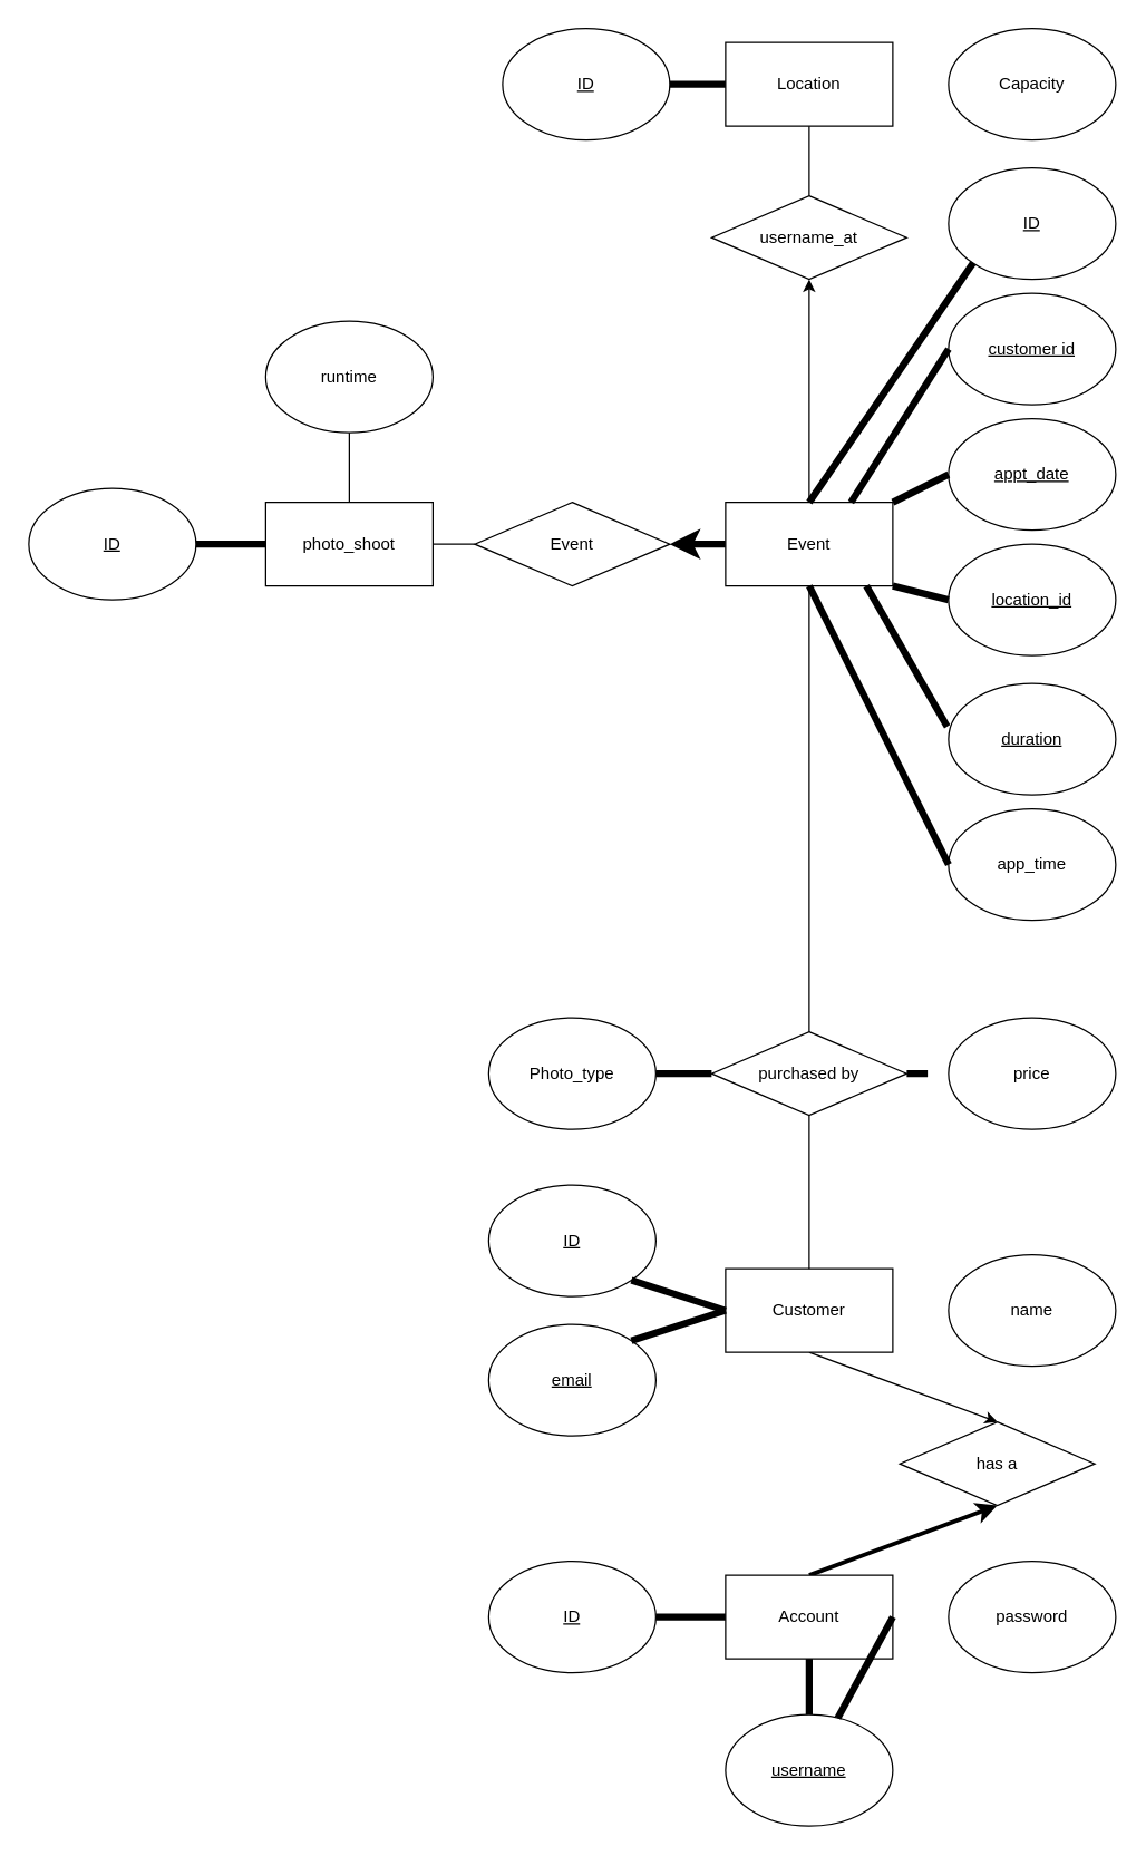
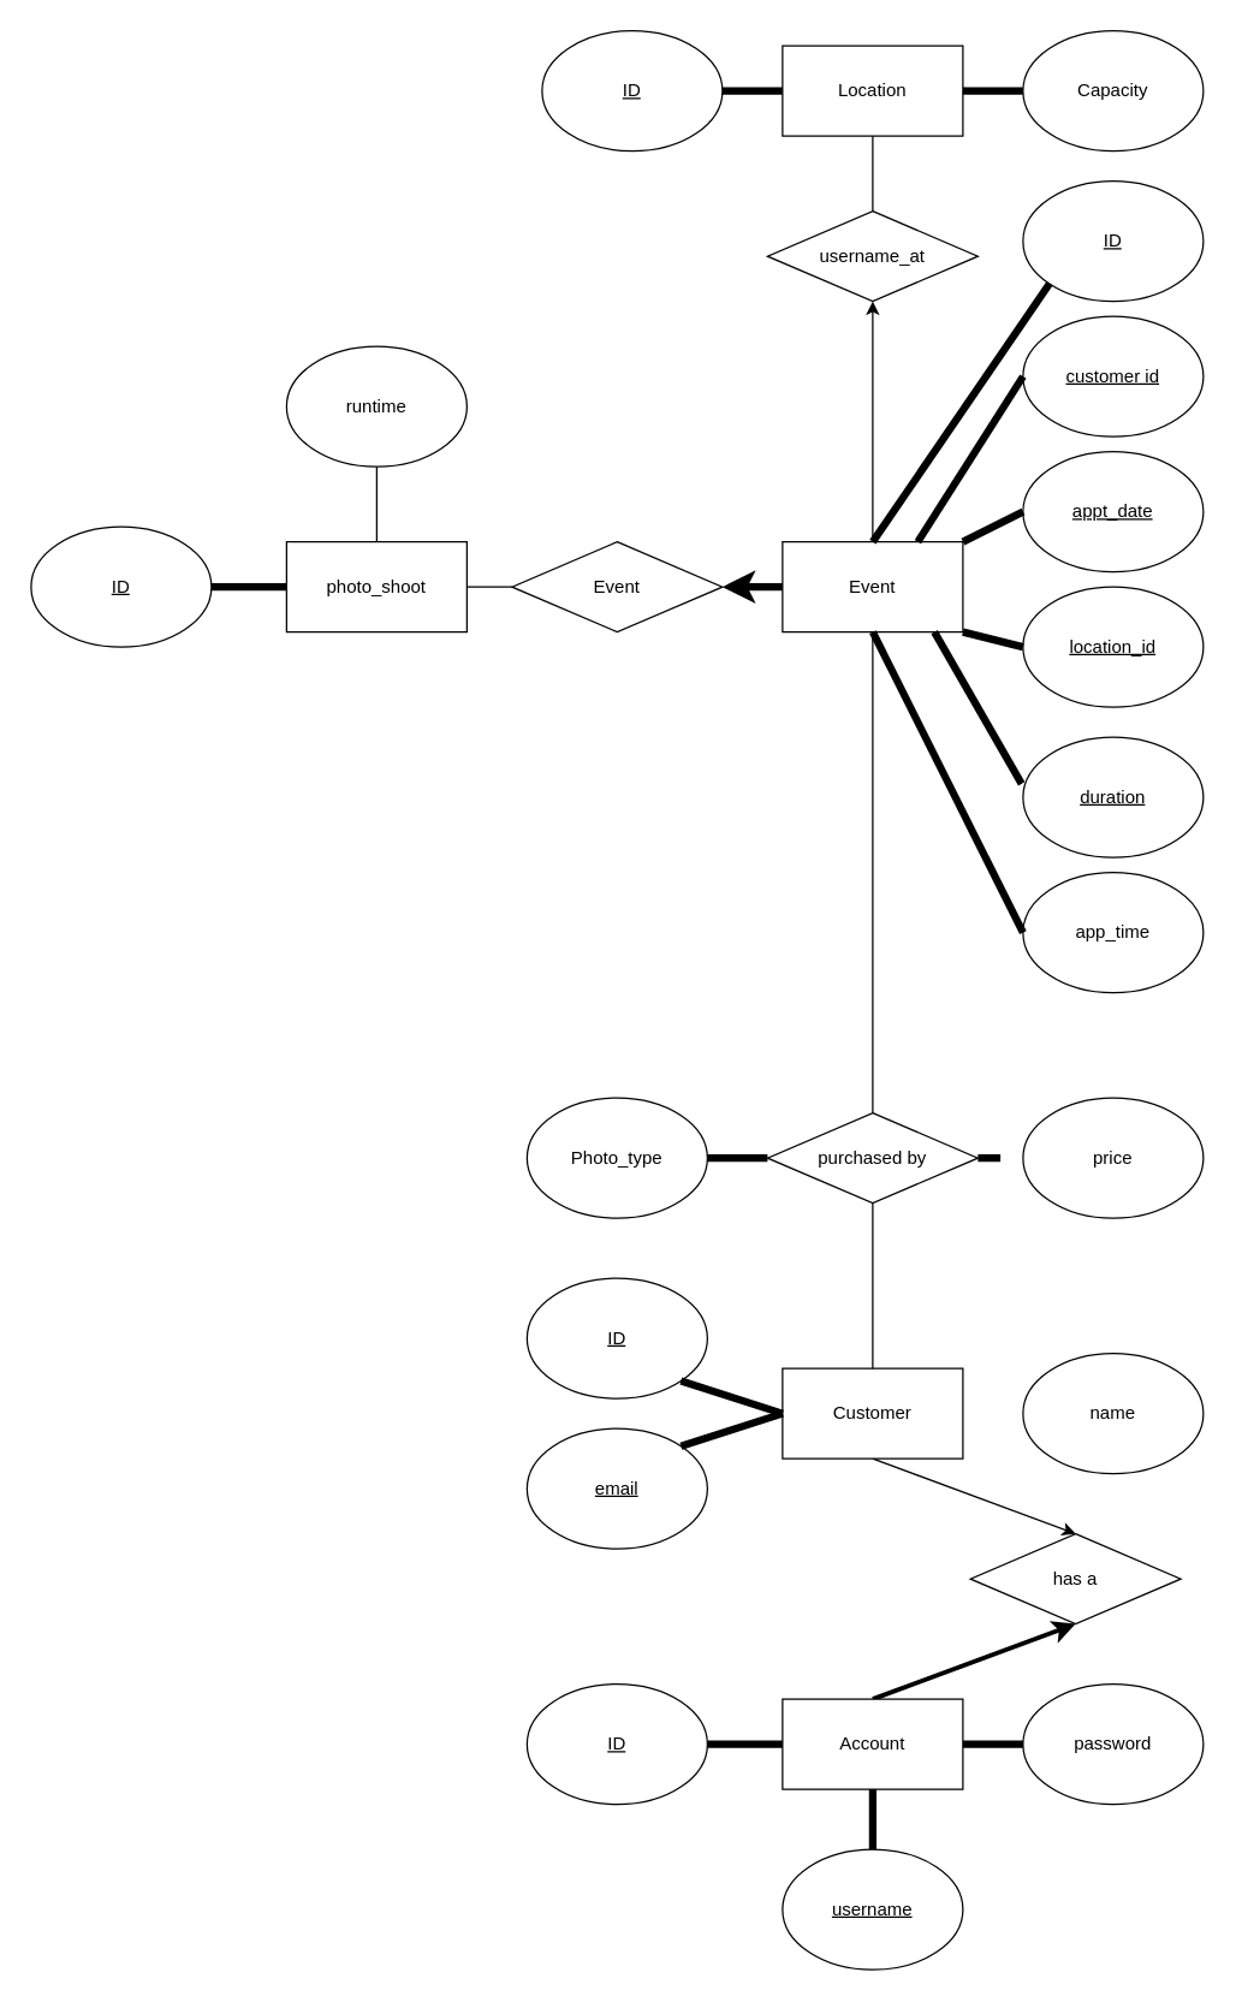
  <mxCell id="0" />
  <mxCell id="1" parent="0" />
  <mxCell id="2" value="photo_shoot" style="rounded=0;whiteSpace=wrap;html=1;" parent="1" vertex="1"><mxGeometry x="190" y="360" width="120" height="60" as="geometry" /></mxCell>
  <mxCell id="3" value="&lt;u&gt;ID&lt;/u&gt;" style="ellipse;whiteSpace=wrap;html=1;" parent="1" vertex="1"><mxGeometry x="20" y="350" width="120" height="80" as="geometry" /></mxCell>
  <mxCell id="4" value="runtime" style="ellipse;whiteSpace=wrap;html=1;" parent="1" vertex="1"><mxGeometry x="190" y="230" width="120" height="80" as="geometry" /></mxCell>
  <mxCell id="5" value="Photo_type" style="ellipse;whiteSpace=wrap;html=1;" parent="1" vertex="1"><mxGeometry x="350" y="730" width="120" height="80" as="geometry" /></mxCell>
  <mxCell id="6" style="edgeStyle=none;html=1;exitX=0.5;exitY=1;exitDx=0;exitDy=0;entryX=0.5;entryY=0;entryDx=0;entryDy=0;strokeWidth=1;" parent="1" source="7" target="19" edge="1"><mxGeometry relative="1" as="geometry" /></mxCell>
  <mxCell id="7" value="Customer" style="rounded=0;whiteSpace=wrap;html=1;" parent="1" vertex="1"><mxGeometry x="520" y="910" width="120" height="60" as="geometry" /></mxCell>
  <mxCell id="8" value="password" style="ellipse;whiteSpace=wrap;html=1;" parent="1" vertex="1"><mxGeometry x="680" y="1120" width="120" height="80" as="geometry" /></mxCell>
  <mxCell id="9" value="&lt;u&gt;username&lt;/u&gt;" style="ellipse;whiteSpace=wrap;html=1;" parent="1" vertex="1"><mxGeometry x="520" y="1230" width="120" height="80" as="geometry" /></mxCell>
  <mxCell id="10" value="&lt;u&gt;email&lt;/u&gt;" style="ellipse;whiteSpace=wrap;html=1;" parent="1" vertex="1"><mxGeometry x="350" y="950" width="120" height="80" as="geometry" /></mxCell>
  <mxCell id="11" value="&lt;u&gt;ID&lt;/u&gt;" style="ellipse;whiteSpace=wrap;html=1;" parent="1" vertex="1"><mxGeometry x="350" y="850" width="120" height="80" as="geometry" /></mxCell>
  <mxCell id="12" value="" style="endArrow=none;html=1;strokeWidth=5;exitX=1;exitY=1;exitDx=0;exitDy=0;entryX=0;entryY=0.5;entryDx=0;entryDy=0;" parent="1" source="11" target="7" edge="1"><mxGeometry width="50" height="50" relative="1" as="geometry"><mxPoint x="220" y="800" as="sourcePoint" /><mxPoint x="270" y="750" as="targetPoint" /></mxGeometry></mxCell>
  <mxCell id="13" value="" style="endArrow=none;html=1;strokeWidth=1;" parent="1" edge="1"><mxGeometry width="50" height="50" relative="1" as="geometry"><mxPoint x="250" y="310" as="sourcePoint" /><mxPoint x="250" y="360" as="targetPoint" /></mxGeometry></mxCell>
  <mxCell id="14" value="" style="endArrow=none;html=1;strokeWidth=5;exitX=1;exitY=0.5;exitDx=0;exitDy=0;entryX=0;entryY=0.5;entryDx=0;entryDy=0;" parent="1" source="3" target="2" edge="1"><mxGeometry width="50" height="50" relative="1" as="geometry"><mxPoint x="370" y="480" as="sourcePoint" /><mxPoint x="420" y="430" as="targetPoint" /></mxGeometry></mxCell>
  <mxCell id="15" value="" style="endArrow=none;html=1;strokeWidth=5;exitX=1;exitY=0.5;exitDx=0;exitDy=0;entryX=0;entryY=0.5;entryDx=0;entryDy=0;" parent="1" source="5" target="28" edge="1"><mxGeometry width="50" height="50" relative="1" as="geometry"><mxPoint x="370" y="710" as="sourcePoint" /><mxPoint x="420" y="660" as="targetPoint" /></mxGeometry></mxCell>
  <mxCell id="16" value="&lt;u&gt;ID&lt;/u&gt;" style="ellipse;whiteSpace=wrap;html=1;" parent="1" vertex="1"><mxGeometry x="350" y="1120" width="120" height="80" as="geometry" /></mxCell>
  <mxCell id="17" style="edgeStyle=none;html=1;exitX=0.5;exitY=0;exitDx=0;exitDy=0;entryX=0.5;entryY=1;entryDx=0;entryDy=0;strokeWidth=3;" parent="1" source="18" target="19" edge="1"><mxGeometry relative="1" as="geometry" /></mxCell>
  <mxCell id="18" value="Account" style="rounded=0;whiteSpace=wrap;html=1;" parent="1" vertex="1"><mxGeometry x="520" y="1130" width="120" height="60" as="geometry" /></mxCell>
  <mxCell id="19" value="has a" style="rhombus;whiteSpace=wrap;html=1;" parent="1" vertex="1"><mxGeometry x="645" y="1020" width="140" height="60" as="geometry" /></mxCell>
  <mxCell id="20" value="name" style="ellipse;whiteSpace=wrap;html=1;" parent="1" vertex="1"><mxGeometry x="680" y="900" width="120" height="80" as="geometry" /></mxCell>
  <mxCell id="21" value="" style="endArrow=none;html=1;strokeWidth=5;entryX=1;entryY=0;entryDx=0;entryDy=0;" parent="1" target="10" edge="1"><mxGeometry width="50" height="50" relative="1" as="geometry"><mxPoint x="520" y="940" as="sourcePoint" /><mxPoint x="530" y="950" as="targetPoint" /></mxGeometry></mxCell>
- <mxCell id="22" value="" style="endArrow=none;html=1;strokeWidth=5;exitX=1;exitY=0.5;exitDx=0;exitDy=0;" parent="1" source="18" target="9" edge="1"><mxGeometry width="50" height="50" relative="1" as="geometry"><mxPoint x="650" y="950" as="sourcePoint" /><mxPoint x="700" y="950" as="targetPoint" /></mxGeometry></mxCell>
+ <mxCell id="22" value="" style="endArrow=none;html=1;strokeWidth=5;entryX=0;entryY=0.5;entryDx=0;entryDy=0;exitX=1;exitY=0.5;exitDx=0;exitDy=0;" parent="1" source="18" target="8" edge="1"><mxGeometry width="50" height="50" relative="1" as="geometry"><mxPoint x="650" y="950" as="sourcePoint" /><mxPoint x="700" y="950" as="targetPoint" /></mxGeometry></mxCell>
  <mxCell id="23" value="" style="endArrow=none;html=1;strokeWidth=5;entryX=0;entryY=0.5;entryDx=0;entryDy=0;exitX=1;exitY=0.5;exitDx=0;exitDy=0;" parent="1" source="16" target="18" edge="1"><mxGeometry width="50" height="50" relative="1" as="geometry"><mxPoint x="650" y="1170" as="sourcePoint" /><mxPoint x="700" y="1170" as="targetPoint" /></mxGeometry></mxCell>
  <mxCell id="24" value="" style="endArrow=none;html=1;strokeWidth=5;entryX=0.5;entryY=1;entryDx=0;entryDy=0;exitX=0.5;exitY=0;exitDx=0;exitDy=0;" parent="1" target="18" edge="1"><mxGeometry width="50" height="50" relative="1" as="geometry"><mxPoint x="580" y="1230" as="sourcePoint" /><mxPoint x="700" y="1170" as="targetPoint" /></mxGeometry></mxCell>
  <mxCell id="25" style="edgeStyle=none;html=1;exitX=0;exitY=0.5;exitDx=0;exitDy=0;entryX=1;entryY=0.5;entryDx=0;entryDy=0;strokeWidth=5;" parent="1" source="27" target="34" edge="1"><mxGeometry relative="1" as="geometry" /></mxCell>
  <mxCell id="26" style="edgeStyle=none;html=1;exitX=0.5;exitY=0;exitDx=0;exitDy=0;entryX=0.5;entryY=1;entryDx=0;entryDy=0;strokeWidth=1;" parent="1" source="27" target="40" edge="1"><mxGeometry relative="1" as="geometry" /></mxCell>
  <mxCell id="27" value="Event" style="rounded=0;whiteSpace=wrap;html=1;" parent="1" vertex="1"><mxGeometry x="520" y="360" width="120" height="60" as="geometry" /></mxCell>
  <mxCell id="28" value="purchased by" style="rhombus;whiteSpace=wrap;html=1;" parent="1" vertex="1"><mxGeometry x="510" y="740" width="140" height="60" as="geometry" /></mxCell>
  <mxCell id="29" value="" style="endArrow=none;html=1;strokeWidth=1;entryX=0.5;entryY=0;entryDx=0;entryDy=0;exitX=0.5;exitY=1;exitDx=0;exitDy=0;" parent="1" source="28" target="7" edge="1"><mxGeometry width="50" height="50" relative="1" as="geometry"><mxPoint x="650" y="950" as="sourcePoint" /><mxPoint x="700" y="950" as="targetPoint" /></mxGeometry></mxCell>
  <mxCell id="30" value="price" style="ellipse;whiteSpace=wrap;html=1;" parent="1" vertex="1"><mxGeometry x="680" y="730" width="120" height="80" as="geometry" /></mxCell>
  <mxCell id="31" value="" style="endArrow=none;html=1;strokeWidth=5;entryX=0;entryY=0.5;entryDx=0;entryDy=0;exitX=1;exitY=0.5;exitDx=0;exitDy=0;dashed=1;" parent="1" source="28" target="30" edge="1"><mxGeometry width="50" height="50" relative="1" as="geometry"><mxPoint x="650" y="950" as="sourcePoint" /><mxPoint x="690" y="950" as="targetPoint" /></mxGeometry></mxCell>
  <mxCell id="32" value="app_time" style="ellipse;whiteSpace=wrap;html=1;" parent="1" vertex="1"><mxGeometry x="680" y="580" width="120" height="80" as="geometry" /></mxCell>
  <mxCell id="33" value="&lt;u&gt;ID&lt;/u&gt;" style="ellipse;whiteSpace=wrap;html=1;" parent="1" vertex="1"><mxGeometry x="680" y="120" width="120" height="80" as="geometry" /></mxCell>
  <mxCell id="34" value="Event" style="rhombus;whiteSpace=wrap;html=1;" parent="1" vertex="1"><mxGeometry x="340" y="360" width="140" height="60" as="geometry" /></mxCell>
  <mxCell id="35" value="" style="endArrow=none;html=1;strokeWidth=5;exitX=0.5;exitY=0;exitDx=0;exitDy=0;entryX=0;entryY=1;entryDx=0;entryDy=0;" parent="1" source="27" target="33" edge="1"><mxGeometry width="50" height="50" relative="1" as="geometry"><mxPoint x="472.426" y="678.284" as="sourcePoint" /><mxPoint x="530" y="720" as="targetPoint" /></mxGeometry></mxCell>
  <mxCell id="36" value="" style="endArrow=none;html=1;strokeWidth=5;entryX=0.5;entryY=1;entryDx=0;entryDy=0;exitX=0;exitY=0.5;exitDx=0;exitDy=0;" parent="1" source="32" target="27" edge="1"><mxGeometry width="50" height="50" relative="1" as="geometry"><mxPoint x="590" y="580" as="sourcePoint" /><mxPoint x="590" y="690" as="targetPoint" /></mxGeometry></mxCell>
  <mxCell id="37" value="" style="endArrow=none;html=1;strokeWidth=1;exitX=1;exitY=0.5;exitDx=0;exitDy=0;" parent="1" source="2" target="34" edge="1"><mxGeometry width="50" height="50" relative="1" as="geometry"><mxPoint x="590" y="580" as="sourcePoint" /><mxPoint x="590" y="690" as="targetPoint" /></mxGeometry></mxCell>
  <mxCell id="38" value="" style="endArrow=none;html=1;strokeWidth=1;entryX=0.5;entryY=0;entryDx=0;entryDy=0;exitX=0.5;exitY=1;exitDx=0;exitDy=0;" parent="1" source="27" target="28" edge="1"><mxGeometry width="50" height="50" relative="1" as="geometry"><mxPoint x="590" y="580" as="sourcePoint" /><mxPoint x="590" y="690" as="targetPoint" /></mxGeometry></mxCell>
  <mxCell id="39" value="Location" style="rounded=0;whiteSpace=wrap;html=1;" parent="1" vertex="1"><mxGeometry x="520" y="30" width="120" height="60" as="geometry" /></mxCell>
  <mxCell id="40" value="username_at" style="rhombus;whiteSpace=wrap;html=1;" parent="1" vertex="1"><mxGeometry x="510" y="140" width="140" height="60" as="geometry" /></mxCell>
  <mxCell id="41" value="" style="endArrow=none;html=1;strokeWidth=1;exitX=0.5;exitY=1;exitDx=0;exitDy=0;entryX=0.5;entryY=0;entryDx=0;entryDy=0;" parent="1" source="39" target="40" edge="1"><mxGeometry width="50" height="50" relative="1" as="geometry"><mxPoint x="590" y="340" as="sourcePoint" /><mxPoint x="580" y="120" as="targetPoint" /></mxGeometry></mxCell>
  <mxCell id="42" value="&lt;u&gt;ID&lt;/u&gt;" style="ellipse;whiteSpace=wrap;html=1;" parent="1" vertex="1"><mxGeometry x="360" y="20" width="120" height="80" as="geometry" /></mxCell>
  <mxCell id="43" value="Capacity" style="ellipse;whiteSpace=wrap;html=1;" parent="1" vertex="1"><mxGeometry x="680" y="20" width="120" height="80" as="geometry" /></mxCell>
  <mxCell id="44" value="" style="endArrow=none;html=1;strokeWidth=5;exitX=1;exitY=0.5;exitDx=0;exitDy=0;entryX=0;entryY=0.5;entryDx=0;entryDy=0;" parent="1" source="42" target="39" edge="1"><mxGeometry width="50" height="50" relative="1" as="geometry"><mxPoint x="480" y="460" as="sourcePoint" /><mxPoint x="520" y="460" as="targetPoint" /></mxGeometry></mxCell>
+ <mxCell id="45" value="" style="endArrow=none;html=1;strokeWidth=5;entryX=0;entryY=0.5;entryDx=0;entryDy=0;exitX=1;exitY=0.5;exitDx=0;exitDy=0;" parent="1" source="39" target="43" edge="1"><mxGeometry width="50" height="50" relative="1" as="geometry"><mxPoint x="660" y="460" as="sourcePoint" /><mxPoint x="690" y="460" as="targetPoint" /></mxGeometry></mxCell>
  <mxCell id="46" value="&lt;u&gt;customer id&lt;/u&gt;" style="ellipse;whiteSpace=wrap;html=1;" vertex="1" parent="1"><mxGeometry x="680" y="210" width="120" height="80" as="geometry" /></mxCell>
  <mxCell id="47" value="&lt;u&gt;appt_date&lt;/u&gt;" style="ellipse;whiteSpace=wrap;html=1;" vertex="1" parent="1"><mxGeometry x="680" y="300" width="120" height="80" as="geometry" /></mxCell>
  <mxCell id="48" value="&lt;u&gt;location_id&lt;/u&gt;" style="ellipse;whiteSpace=wrap;html=1;" vertex="1" parent="1"><mxGeometry x="680" y="390" width="120" height="80" as="geometry" /></mxCell>
  <mxCell id="49" value="&lt;u&gt;duration&lt;/u&gt;" style="ellipse;whiteSpace=wrap;html=1;" vertex="1" parent="1"><mxGeometry x="680" y="490" width="120" height="80" as="geometry" /></mxCell>
  <mxCell id="50" value="" style="endArrow=none;html=1;strokeWidth=5;exitX=0.75;exitY=0;exitDx=0;exitDy=0;entryX=0;entryY=0.5;entryDx=0;entryDy=0;" edge="1" parent="1" source="27" target="46"><mxGeometry width="50" height="50" relative="1" as="geometry"><mxPoint x="660" y="350" as="sourcePoint" /><mxPoint x="770.614" y="182.304" as="targetPoint" /></mxGeometry></mxCell>
  <mxCell id="51" value="" style="endArrow=none;html=1;strokeWidth=5;exitX=1;exitY=0;exitDx=0;exitDy=0;entryX=0;entryY=0.5;entryDx=0;entryDy=0;" edge="1" parent="1" source="27" target="47"><mxGeometry width="50" height="50" relative="1" as="geometry"><mxPoint x="670" y="320" as="sourcePoint" /><mxPoint x="780.614" y="152.304" as="targetPoint" /></mxGeometry></mxCell>
  <mxCell id="52" value="" style="endArrow=none;html=1;strokeWidth=5;exitX=-0.008;exitY=0.388;exitDx=0;exitDy=0;entryX=0.842;entryY=1;entryDx=0;entryDy=0;exitPerimeter=0;entryPerimeter=0;" edge="1" parent="1" source="49" target="27"><mxGeometry width="50" height="50" relative="1" as="geometry"><mxPoint x="670" y="400" as="sourcePoint" /><mxPoint x="780.614" y="232.304" as="targetPoint" /></mxGeometry></mxCell>
  <mxCell id="53" value="" style="endArrow=none;html=1;strokeWidth=5;exitX=1;exitY=1;exitDx=0;exitDy=0;entryX=0;entryY=0.5;entryDx=0;entryDy=0;" edge="1" parent="1" source="27" target="48"><mxGeometry width="50" height="50" relative="1" as="geometry"><mxPoint x="680" y="390" as="sourcePoint" /><mxPoint x="790.614" y="222.304" as="targetPoint" /></mxGeometry></mxCell>
